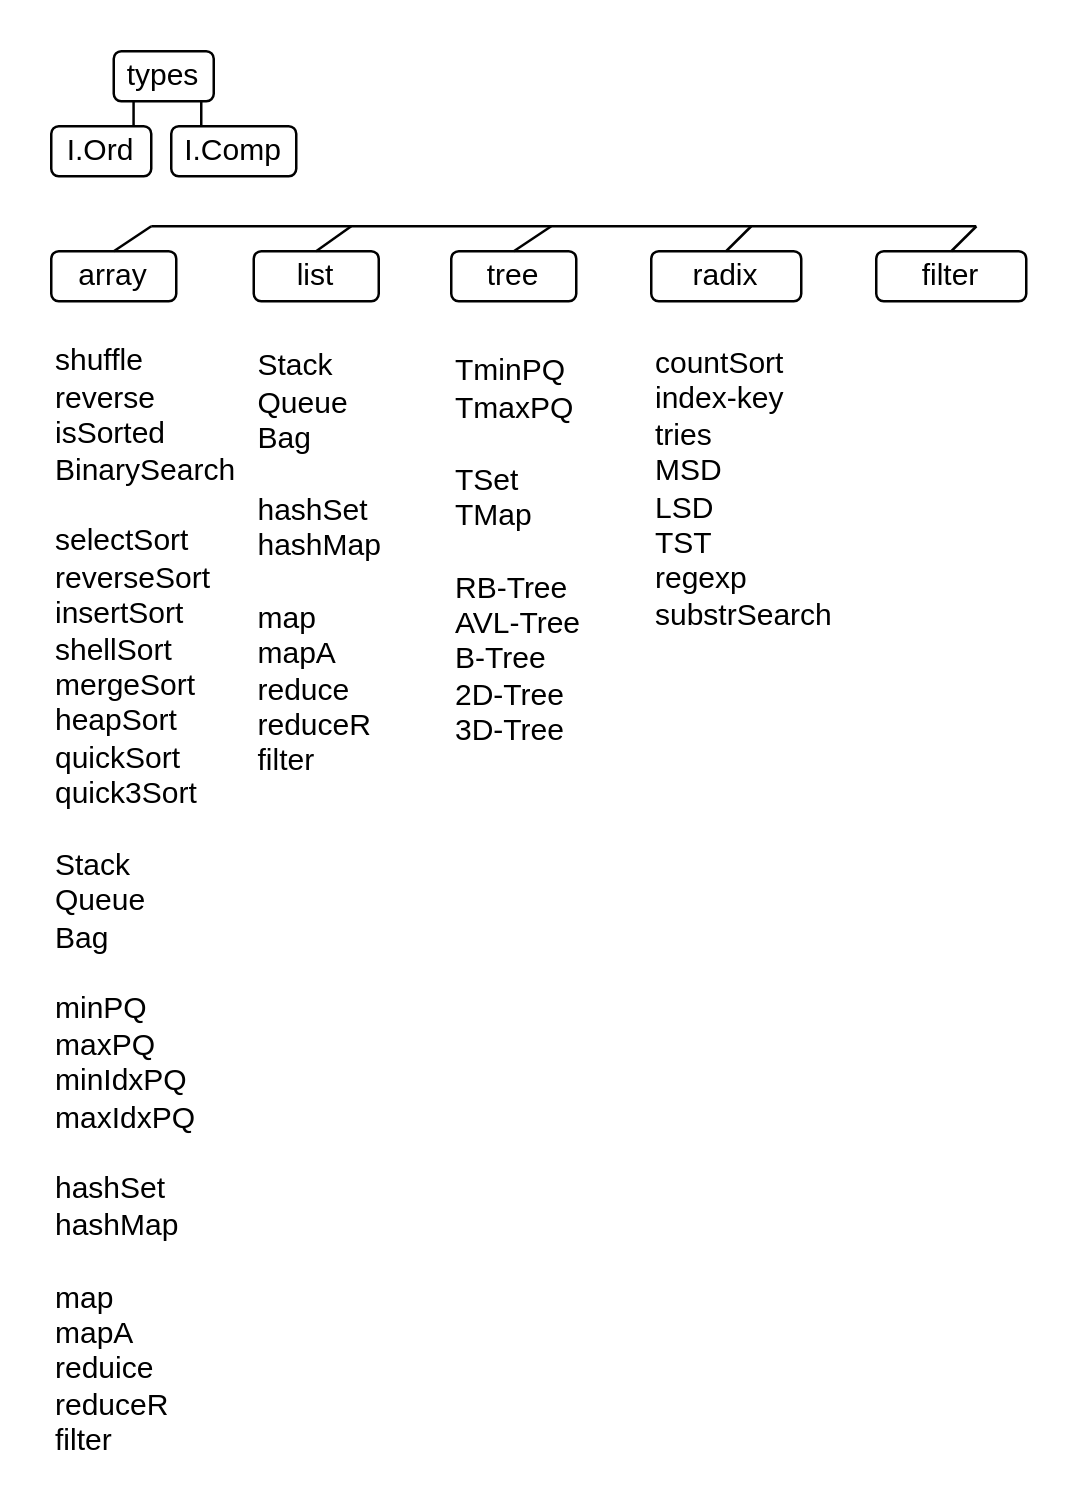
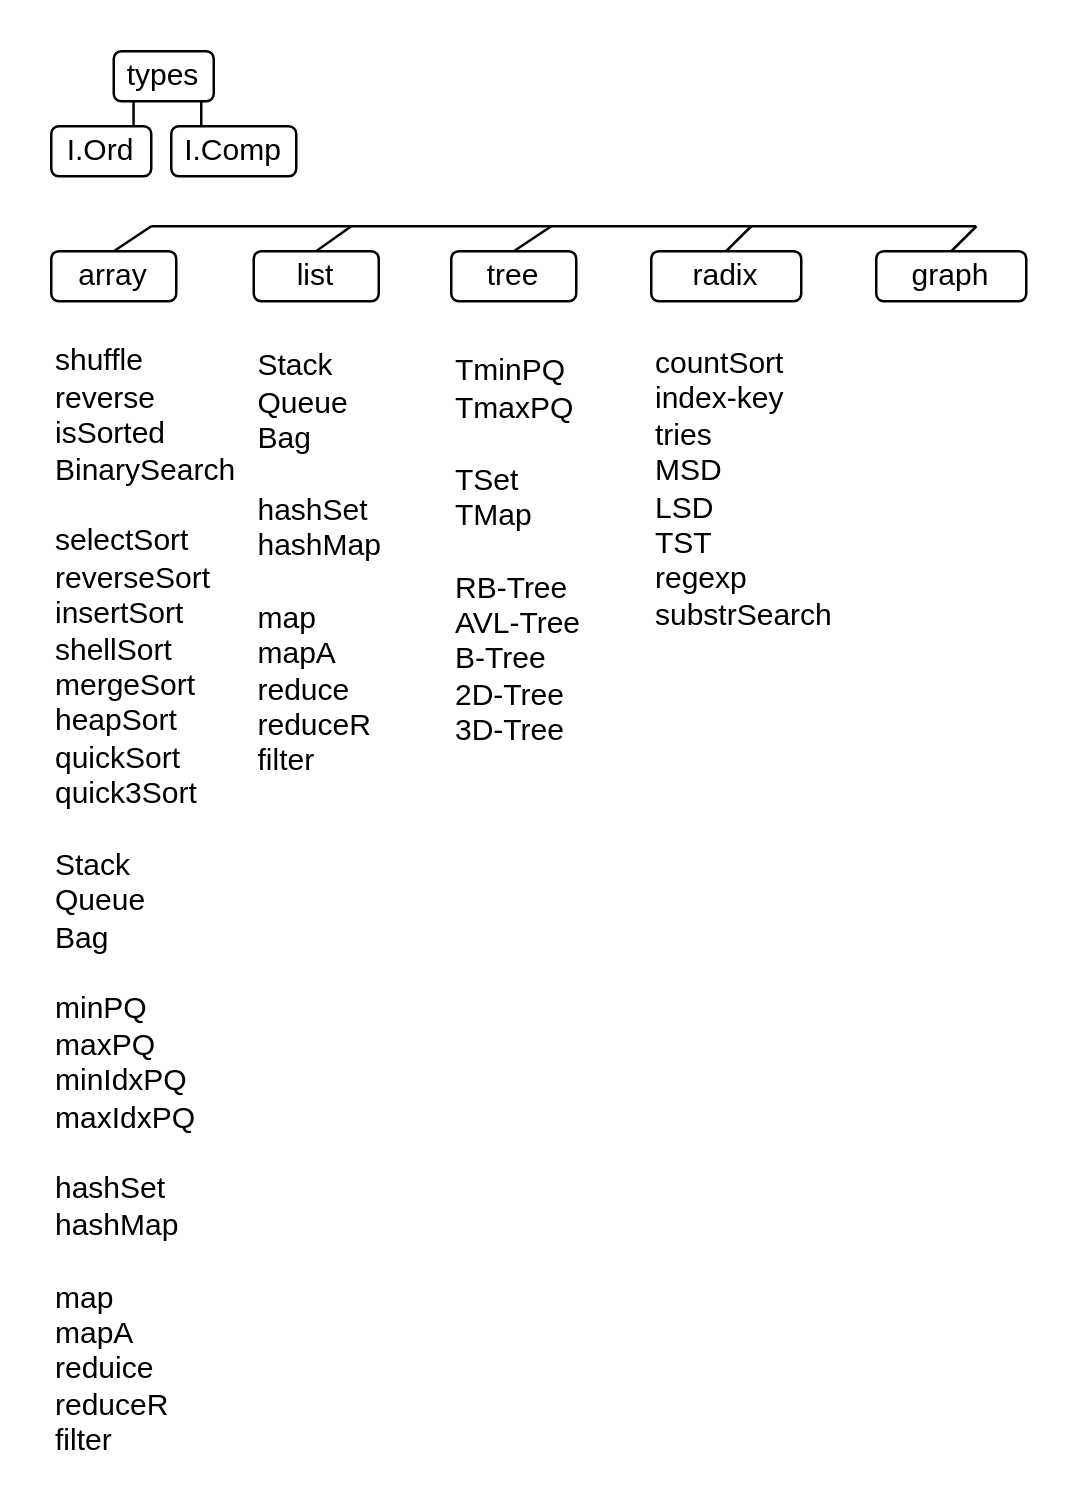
  <mxCell id="0" />
  <mxCell id="1" parent="0" />
  <mxCell id="2" value="array" style="rounded=1;whiteSpace=wrap;html=1;fontColor=#000000;fillColor=none;strokeColor=#000000;" parent="1" vertex="1"><mxGeometry x="20" y="100" width="50" height="20" as="geometry" /></mxCell>
  <mxCell id="3" value="list" style="rounded=1;whiteSpace=wrap;html=1;fillColor=none;strokeColor=#000000;fontColor=#000000;" parent="1" vertex="1"><mxGeometry x="101" y="100" width="50" height="20" as="geometry" /></mxCell>
  <mxCell id="4" value="radix" style="rounded=1;whiteSpace=wrap;html=1;fontColor=#000000;fillColor=none;strokeColor=#000000;" parent="1" vertex="1"><mxGeometry x="260" y="100" width="60" height="20" as="geometry" /></mxCell>
  <mxCell id="5" value="tree" style="rounded=1;whiteSpace=wrap;html=1;fontColor=#000000;fillColor=none;strokeColor=#000000;" parent="1" vertex="1"><mxGeometry x="180" y="100" width="50" height="20" as="geometry" /></mxCell>
- <mxCell id="6" value="filter" style="rounded=1;whiteSpace=wrap;html=1;fontColor=#000000;fillColor=none;strokeColor=#000000;" parent="1" vertex="1"><mxGeometry x="350" y="100" width="60" height="20" as="geometry" /></mxCell>
+ <mxCell id="6" value="graph" style="rounded=1;whiteSpace=wrap;html=1;fontColor=#000000;fillColor=none;strokeColor=#000000;" parent="1" vertex="1"><mxGeometry x="350" y="100" width="60" height="20" as="geometry" /></mxCell>
  <mxCell id="7" value="shuffle&lt;br&gt;reverse&lt;br&gt;isSorted&lt;br&gt;BinarySearch&lt;br&gt;&lt;br&gt;selectSort&lt;br&gt;reverseSort&lt;br&gt;insertSort&lt;br&gt;shellSort&lt;br&gt;mergeSort&lt;br&gt;heapSort&lt;br&gt;quickSort&lt;br&gt;quick3Sort&lt;br&gt;&lt;br&gt;Stack&lt;br&gt;Queue&lt;br&gt;Bag&lt;br&gt;&lt;br&gt;minPQ&lt;br&gt;maxPQ&lt;br&gt;minIdxPQ&lt;br&gt;maxIdxPQ&lt;br&gt;&lt;br&gt;hashSet&lt;br&gt;hashMap&lt;br&gt;&lt;br&gt;map&lt;br&gt;mapA&lt;br&gt;reduice&lt;br&gt;reduceR&lt;br&gt;filter" style="text;html=1;strokeColor=none;fillColor=none;align=left;verticalAlign=middle;whiteSpace=wrap;rounded=0;fontColor=#000000;" parent="1" vertex="1"><mxGeometry x="20" y="140" width="66" height="440" as="geometry" /></mxCell>
  <mxCell id="8" value="Stack&lt;br&gt;Queue&lt;br&gt;Bag&lt;br&gt;&lt;br&gt;hashSet&lt;br&gt;hashMap&lt;br&gt;&lt;br&gt;map&lt;br&gt;mapA&lt;br&gt;reduce&lt;br&gt;reduceR&lt;br&gt;filter" style="text;html=1;strokeColor=none;fillColor=none;align=left;verticalAlign=middle;whiteSpace=wrap;rounded=0;fontColor=#000000;" parent="1" vertex="1"><mxGeometry x="101" y="140" width="66" height="170" as="geometry" /></mxCell>
  <mxCell id="9" value="countSort&lt;br&gt;index-key&lt;br&gt;tries&lt;br&gt;MSD&lt;br&gt;LSD&lt;br&gt;TST&lt;br&gt;regexp&lt;br&gt;substrSearch" style="text;html=1;strokeColor=none;fillColor=none;align=left;verticalAlign=middle;whiteSpace=wrap;rounded=0;fontColor=#000000;" parent="1" vertex="1"><mxGeometry x="260" y="140" width="60" height="110" as="geometry" /></mxCell>
  <mxCell id="10" value="TminPQ&lt;br&gt;TmaxPQ&lt;br&gt;&lt;br&gt;TSet&lt;br&gt;TMap&lt;br&gt;&lt;br&gt;RB-Tree&lt;br&gt;AVL-Tree&lt;br&gt;B-Tree&lt;br&gt;2D-Tree&lt;br&gt;3D-Tree" style="text;html=1;strokeColor=none;fillColor=none;align=left;verticalAlign=middle;whiteSpace=wrap;rounded=0;fontColor=#000000;" parent="1" vertex="1"><mxGeometry x="180" y="140" width="70" height="160" as="geometry" /></mxCell>
  <mxCell id="11" value="types" style="rounded=1;whiteSpace=wrap;html=1;fillColor=none;strokeColor=#000000;fontColor=#000000;" parent="1" vertex="1"><mxGeometry x="45" y="20" width="40" height="20" as="geometry" /></mxCell>
  <mxCell id="12" value="" style="endArrow=none;html=1;rounded=0;exitX=0.5;exitY=0;exitDx=0;exitDy=0;strokeColor=#000000;" parent="1" source="5" edge="1"><mxGeometry width="50" height="50" relative="1" as="geometry"><mxPoint x="210" y="250" as="sourcePoint" /><mxPoint x="220" y="90" as="targetPoint" /></mxGeometry></mxCell>
  <mxCell id="13" value="" style="endArrow=none;html=1;rounded=0;strokeColor=#000000;" parent="1" edge="1"><mxGeometry width="50" height="50" relative="1" as="geometry"><mxPoint x="60" y="90" as="sourcePoint" /><mxPoint x="390" y="90" as="targetPoint" /></mxGeometry></mxCell>
  <mxCell id="14" value="" style="endArrow=none;html=1;rounded=0;exitX=0.5;exitY=0;exitDx=0;exitDy=0;strokeColor=#000000;" parent="1" source="2" edge="1"><mxGeometry width="50" height="50" relative="1" as="geometry"><mxPoint x="210" y="250" as="sourcePoint" /><mxPoint x="60" y="90" as="targetPoint" /></mxGeometry></mxCell>
  <mxCell id="15" value="" style="endArrow=none;html=1;rounded=0;exitX=0.5;exitY=0;exitDx=0;exitDy=0;strokeColor=#000000;" parent="1" edge="1"><mxGeometry width="50" height="50" relative="1" as="geometry"><mxPoint x="125.93" y="100" as="sourcePoint" /><mxPoint x="140" y="90" as="targetPoint" /></mxGeometry></mxCell>
  <mxCell id="16" value="" style="endArrow=none;html=1;rounded=0;exitX=0.5;exitY=0;exitDx=0;exitDy=0;strokeColor=#000000;" parent="1" edge="1"><mxGeometry width="50" height="50" relative="1" as="geometry"><mxPoint x="289.93" y="100" as="sourcePoint" /><mxPoint x="300" y="90" as="targetPoint" /></mxGeometry></mxCell>
  <mxCell id="17" value="I.Ord" style="rounded=1;whiteSpace=wrap;html=1;fillColor=none;strokeColor=#000000;fontColor=#000000;" parent="1" vertex="1"><mxGeometry x="20" y="50" width="40" height="20" as="geometry" /></mxCell>
  <mxCell id="18" value="I.Comp" style="rounded=1;whiteSpace=wrap;html=1;fillColor=none;strokeColor=#000000;fontColor=#000000;" parent="1" vertex="1"><mxGeometry x="68" y="50" width="50" height="20" as="geometry" /></mxCell>
  <mxCell id="19" value="" style="endArrow=none;html=1;rounded=0;exitX=0.5;exitY=0;exitDx=0;exitDy=0;strokeColor=#000000;" parent="1" edge="1"><mxGeometry width="50" height="50" relative="1" as="geometry"><mxPoint x="52.93" y="50" as="sourcePoint" /><mxPoint x="52.93" y="40" as="targetPoint" /></mxGeometry></mxCell>
  <mxCell id="20" value="" style="endArrow=none;html=1;rounded=0;exitX=0.5;exitY=0;exitDx=0;exitDy=0;strokeColor=#000000;" parent="1" edge="1"><mxGeometry width="50" height="50" relative="1" as="geometry"><mxPoint x="80" y="50" as="sourcePoint" /><mxPoint x="80" y="40" as="targetPoint" /></mxGeometry></mxCell>
  <mxCell id="21" value="" style="endArrow=none;html=1;rounded=0;exitX=0.5;exitY=0;exitDx=0;exitDy=0;strokeColor=#000000;" parent="1" edge="1"><mxGeometry width="50" height="50" relative="1" as="geometry"><mxPoint x="380" y="100" as="sourcePoint" /><mxPoint x="390.07" y="90" as="targetPoint" /></mxGeometry></mxCell>
